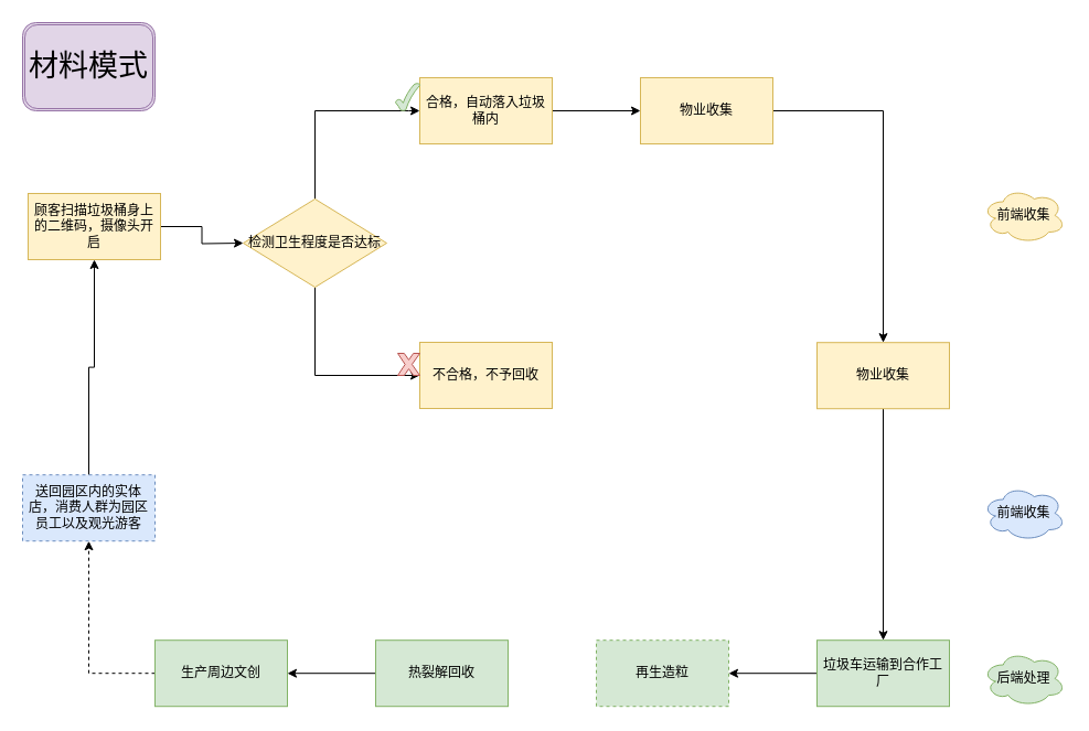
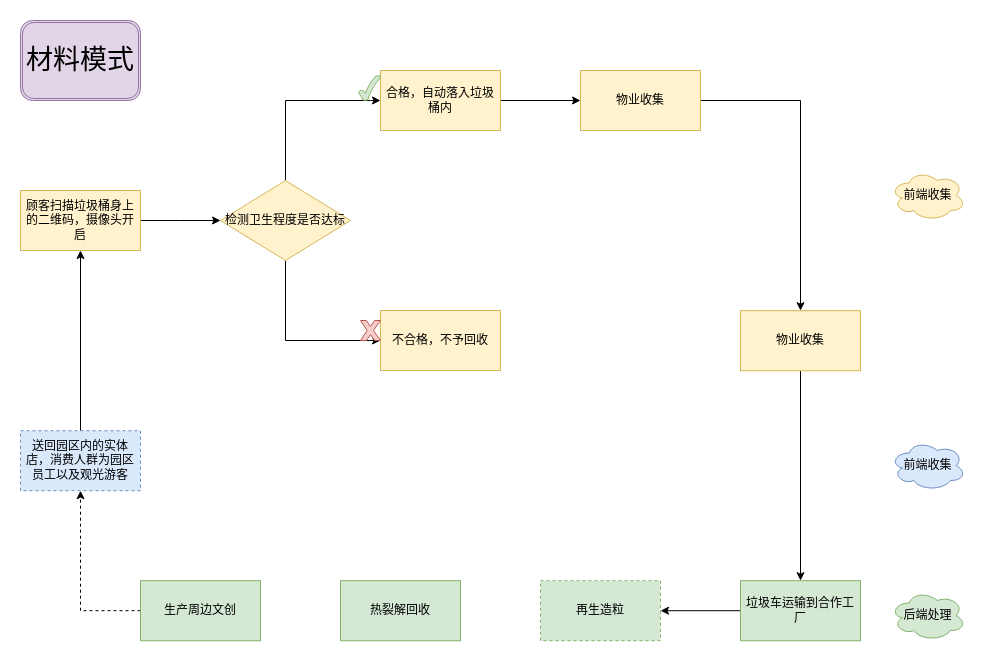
  <mxCell id="0" />
  <mxCell id="1" parent="0" />
  <mxCell id="2" value="&lt;span style=&quot;font-size: 27px ; white-space: normal&quot;&gt;材料模式&lt;/span&gt;" style="shape=ext;double=1;rounded=1;whiteSpace=wrap;html=1;fillColor=#e1d5e7;strokeColor=#9673a6;" parent="1" vertex="1"><mxGeometry x="20" y="20" width="120" height="80" as="geometry" /></mxCell>
  <mxCell id="3" value="" style="edgeStyle=orthogonalEdgeStyle;rounded=0;orthogonalLoop=1;jettySize=auto;html=1;" parent="1" source="4" edge="1"><mxGeometry relative="1" as="geometry"><mxPoint x="220" y="220" as="targetPoint" /></mxGeometry></mxCell>
- <mxCell id="4" value="顾客扫描垃圾桶身上的二维码，摄像头开启" style="rounded=0;whiteSpace=wrap;html=1;fillColor=#fff2cc;strokeColor=#d6b656;" parent="1" vertex="1"><mxGeometry x="25" y="175" width="120" height="60" as="geometry" /></mxCell>
+ <mxCell id="4" value="顾客扫描垃圾桶身上的二维码，摄像头开启" style="rounded=0;whiteSpace=wrap;html=1;fillColor=#fff2cc;strokeColor=#d6b656;" parent="1" vertex="1"><mxGeometry x="20" y="190" width="120" height="60" as="geometry" /></mxCell>
  <mxCell id="5" value="" style="edgeStyle=orthogonalEdgeStyle;rounded=0;orthogonalLoop=1;jettySize=auto;html=1;exitX=0.5;exitY=0;exitDx=0;exitDy=0;" parent="1" source="7" edge="1"><mxGeometry relative="1" as="geometry"><mxPoint x="380" y="100" as="targetPoint" /><Array as="points"><mxPoint x="285" y="100" /><mxPoint x="370" y="100" /></Array></mxGeometry></mxCell>
  <mxCell id="6" value="" style="edgeStyle=orthogonalEdgeStyle;rounded=0;orthogonalLoop=1;jettySize=auto;html=1;" parent="1" source="7" edge="1"><mxGeometry relative="1" as="geometry"><mxPoint x="380" y="340" as="targetPoint" /><Array as="points"><mxPoint x="285" y="340" /></Array></mxGeometry></mxCell>
  <mxCell id="7" value="&lt;font style=&quot;font-size: 12px&quot;&gt;检测卫生程度是否达标&lt;/font&gt;" style="rhombus;whiteSpace=wrap;html=1;fillColor=#fff2cc;strokeColor=#d6b656;" parent="1" vertex="1"><mxGeometry x="220" y="180" width="130" height="80" as="geometry" /></mxCell>
  <mxCell id="8" value="" style="edgeStyle=orthogonalEdgeStyle;rounded=0;orthogonalLoop=1;jettySize=auto;html=1;" parent="1" source="9" target="11" edge="1"><mxGeometry relative="1" as="geometry" /></mxCell>
  <mxCell id="9" value="合格，自动落入垃圾桶内" style="rounded=0;whiteSpace=wrap;html=1;fillColor=#fff2cc;strokeColor=#d6b656;" parent="1" vertex="1"><mxGeometry x="380" y="70" width="120" height="60" as="geometry" /></mxCell>
  <mxCell id="10" value="" style="edgeStyle=orthogonalEdgeStyle;rounded=0;orthogonalLoop=1;jettySize=auto;html=1;" parent="1" source="11" target="13" edge="1"><mxGeometry relative="1" as="geometry" /></mxCell>
  <mxCell id="11" value="物业收集" style="rounded=0;whiteSpace=wrap;html=1;fillColor=#fff2cc;strokeColor=#d6b656;" parent="1" vertex="1"><mxGeometry x="580" y="70" width="120" height="60" as="geometry" /></mxCell>
  <mxCell id="12" value="" style="edgeStyle=orthogonalEdgeStyle;rounded=0;orthogonalLoop=1;jettySize=auto;html=1;" parent="1" source="13" target="15" edge="1"><mxGeometry relative="1" as="geometry" /></mxCell>
  <mxCell id="13" value="物业收集" style="rounded=0;whiteSpace=wrap;html=1;fillColor=#fff2cc;strokeColor=#d6b656;" parent="1" vertex="1"><mxGeometry x="740" y="310.206" width="120" height="60" as="geometry" /></mxCell>
  <mxCell id="14" value="" style="edgeStyle=orthogonalEdgeStyle;rounded=0;orthogonalLoop=1;jettySize=auto;html=1;" parent="1" source="15" target="16" edge="1"><mxGeometry relative="1" as="geometry" /></mxCell>
  <mxCell id="15" value="垃圾车运输到合作工厂" style="rounded=0;whiteSpace=wrap;html=1;fillColor=#d5e8d4;strokeColor=#82b366;" parent="1" vertex="1"><mxGeometry x="740" y="580.206" width="120" height="60" as="geometry" /></mxCell>
  <mxCell id="16" value="再生造粒" style="rounded=0;whiteSpace=wrap;html=1;fillColor=#d5e8d4;strokeColor=#82b366;dashed=1;" parent="1" vertex="1"><mxGeometry x="540" y="580.206" width="120" height="60" as="geometry" /></mxCell>
- <mxCell id="17" value="" style="edgeStyle=orthogonalEdgeStyle;rounded=0;orthogonalLoop=1;jettySize=auto;html=1;" parent="1" source="18" target="20" edge="1"><mxGeometry relative="1" as="geometry" /></mxCell>
  <mxCell id="18" value="热裂解回收" style="rounded=0;whiteSpace=wrap;html=1;fillColor=#d5e8d4;strokeColor=#82b366;" parent="1" vertex="1"><mxGeometry x="340" y="580.206" width="120" height="60" as="geometry" /></mxCell>
  <mxCell id="19" value="" style="edgeStyle=orthogonalEdgeStyle;rounded=0;orthogonalLoop=1;jettySize=auto;html=1;dashed=1;" parent="1" source="20" target="22" edge="1"><mxGeometry relative="1" as="geometry"><Array as="points"><mxPoint x="80" y="610" /></Array></mxGeometry></mxCell>
  <mxCell id="20" value="生产周边文创" style="rounded=0;whiteSpace=wrap;html=1;fillColor=#d5e8d4;strokeColor=#82b366;" parent="1" vertex="1"><mxGeometry x="140" y="580.206" width="120" height="60" as="geometry" /></mxCell>
  <mxCell id="21" value="" style="edgeStyle=orthogonalEdgeStyle;rounded=0;orthogonalLoop=1;jettySize=auto;html=1;entryX=0.5;entryY=1;entryDx=0;entryDy=0;" parent="1" source="22" target="4" edge="1"><mxGeometry relative="1" as="geometry"><mxPoint x="80" y="350.206" as="targetPoint" /></mxGeometry></mxCell>
  <mxCell id="22" value="送回园区内的实体店，消费人群为园区员工以及观光游客" style="rounded=0;whiteSpace=wrap;html=1;fillColor=#dae8fc;strokeColor=#6c8ebf;dashed=1;" parent="1" vertex="1"><mxGeometry x="20" y="430.206" width="120" height="60" as="geometry" /></mxCell>
  <mxCell id="23" value="不合格，不予回收" style="rounded=0;whiteSpace=wrap;html=1;fillColor=#fff2cc;strokeColor=#d6b656;" parent="1" vertex="1"><mxGeometry x="380" y="310" width="120" height="60" as="geometry" /></mxCell>
  <mxCell id="24" value="" style="verticalLabelPosition=bottom;verticalAlign=top;html=1;shape=mxgraph.basic.tick;fillColor=#d5e8d4;strokeColor=#82b366;" parent="1" vertex="1"><mxGeometry x="358" y="75" width="22" height="25" as="geometry" /></mxCell>
  <mxCell id="25" value="" style="verticalLabelPosition=bottom;verticalAlign=top;html=1;shape=mxgraph.basic.x;fillColor=#f8cecc;strokeColor=#b85450;" parent="1" vertex="1"><mxGeometry x="360" y="320" width="20" height="20" as="geometry" /></mxCell>
  <mxCell id="26" value="前端收集" style="ellipse;shape=cloud;whiteSpace=wrap;html=1;fillColor=#fff2cc;strokeColor=#d6b656;" vertex="1" parent="1"><mxGeometry x="890" y="170" width="75" height="50" as="geometry" /></mxCell>
  <mxCell id="27" value="前端收集" style="ellipse;shape=cloud;whiteSpace=wrap;html=1;fillColor=#dae8fc;strokeColor=#6c8ebf;" vertex="1" parent="1"><mxGeometry x="890" y="440" width="75" height="50" as="geometry" /></mxCell>
  <mxCell id="28" value="后端处理" style="ellipse;shape=cloud;whiteSpace=wrap;html=1;fillColor=#d5e8d4;strokeColor=#82b366;" vertex="1" parent="1"><mxGeometry x="890" y="590" width="75" height="50" as="geometry" /></mxCell>
